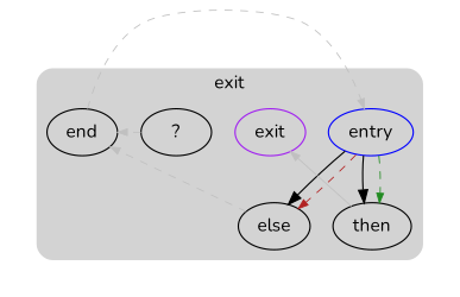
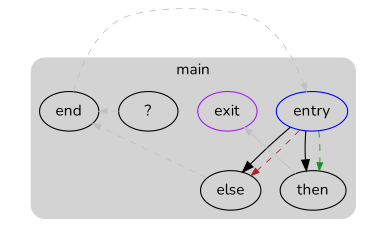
  digraph {
    compound=true
    fontname=Nunito
    node [fontname=Nunito shape=oval]
    edge [color=gray fontname=Nunito arrowsize=0.75 constraint=false penwidth=0.75 style=dashed]
    n1 [color=blue label=entry rank=source]
    n2 [label=then]
    n3 [label=else]
    n4 [color=purple label=exit rank=sink shape=""]
    n5 [label="?"]
    n6 [label=end]
    subgraph cluster_1 {
      peripheries=0
      subgraph cluster_2 {
        peripheries=0
        subgraph cluster_3 {
          bgcolor=lightgray
          color=darkgray
-         label=exit
+         label=main
          peripheries=0
          style=rounded
          n1
          n2
          n3
          n4
          n5
          n6
        }
      }
    }
    n1 -> n2 [color=black arrowsize="" constraint="" penwidth="" style=""]
    n1 -> n2 [color=forestgreen]
    n1 -> n3 [color=black arrowsize="" constraint="" penwidth="" style=""]
    n1 -> n3 [color=firebrick]
    n2 -> n4 [style=solid]
    n3 -> n6
    n5 -> n6
    n6 -> n1
  }
